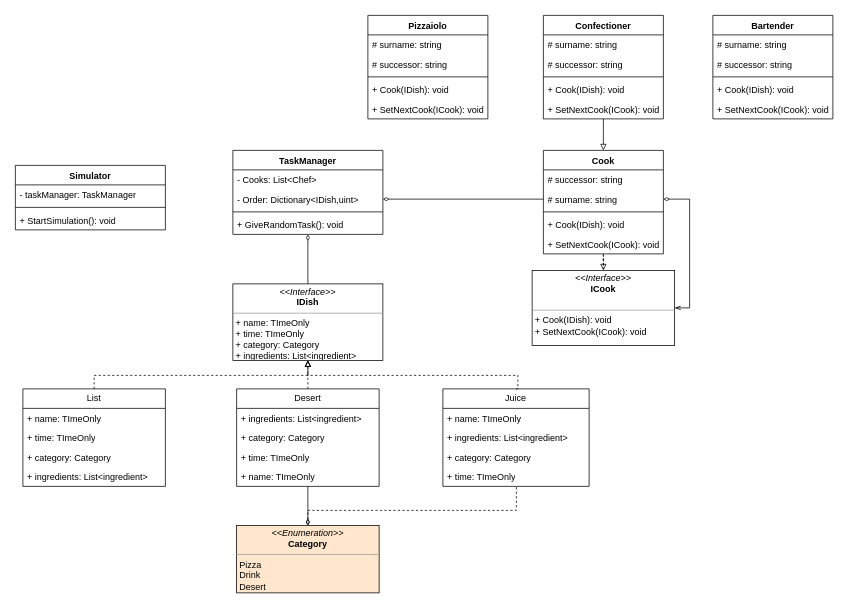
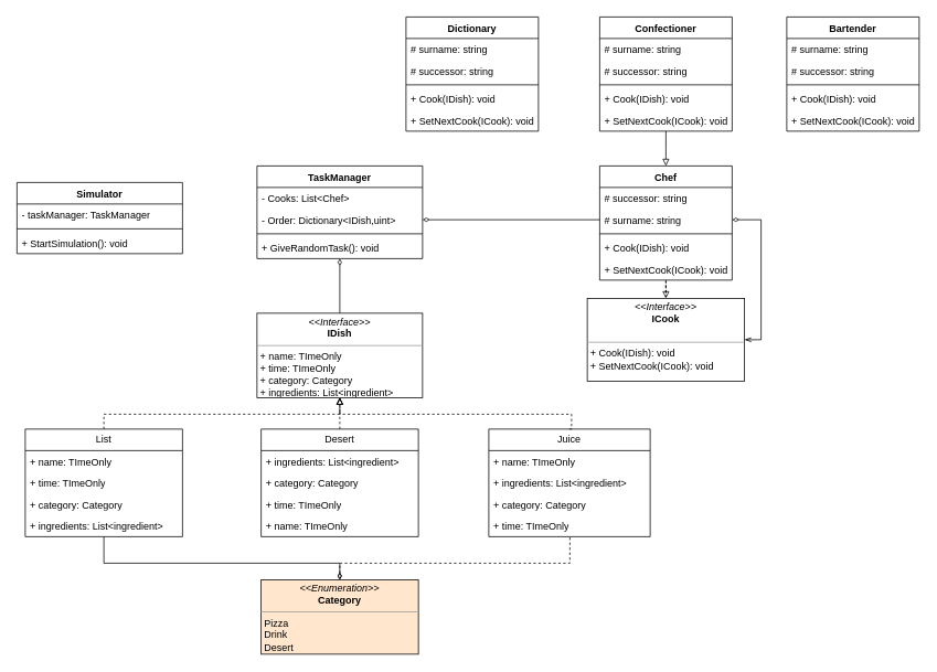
  <mxCell id="0" />
  <mxCell id="1" parent="0" />
- <mxCell id="2" value="Pizzaiolo" style="swimlane;fontStyle=1;align=center;verticalAlign=top;childLayout=stackLayout;horizontal=1;startSize=26;horizontalStack=0;resizeParent=1;resizeParentMax=0;resizeLast=0;collapsible=1;marginBottom=0;whiteSpace=wrap;html=1;" vertex="1" parent="1"><mxGeometry x="490" y="20" width="160" height="138" as="geometry" /></mxCell>
+ <mxCell id="2" value="Dictionary" style="swimlane;fontStyle=1;align=center;verticalAlign=top;childLayout=stackLayout;horizontal=1;startSize=26;horizontalStack=0;resizeParent=1;resizeParentMax=0;resizeLast=0;collapsible=1;marginBottom=0;whiteSpace=wrap;html=1;" vertex="1" parent="1"><mxGeometry x="490" y="20" width="160" height="138" as="geometry" /></mxCell>
  <mxCell id="3" value="# surname: string" style="text;strokeColor=none;fillColor=none;align=left;verticalAlign=top;spacingLeft=4;spacingRight=4;overflow=hidden;rotatable=0;points=[[0,0.5],[1,0.5]];portConstraint=eastwest;whiteSpace=wrap;html=1;" vertex="1" parent="2"><mxGeometry y="26" width="160" height="26" as="geometry" /></mxCell>
  <mxCell id="4" value="# successor: string" style="text;strokeColor=none;fillColor=none;align=left;verticalAlign=top;spacingLeft=4;spacingRight=4;overflow=hidden;rotatable=0;points=[[0,0.5],[1,0.5]];portConstraint=eastwest;whiteSpace=wrap;html=1;" vertex="1" parent="2"><mxGeometry y="52" width="160" height="26" as="geometry" /></mxCell>
  <mxCell id="5" value="" style="line;strokeWidth=1;fillColor=none;align=left;verticalAlign=middle;spacingTop=-1;spacingLeft=3;spacingRight=3;rotatable=0;labelPosition=right;points=[];portConstraint=eastwest;strokeColor=inherit;" vertex="1" parent="2"><mxGeometry y="78" width="160" height="8" as="geometry" /></mxCell>
  <mxCell id="6" value="+ Cook(IDish): void" style="text;strokeColor=none;fillColor=none;align=left;verticalAlign=top;spacingLeft=4;spacingRight=4;overflow=hidden;rotatable=0;points=[[0,0.5],[1,0.5]];portConstraint=eastwest;whiteSpace=wrap;html=1;" vertex="1" parent="2"><mxGeometry y="86" width="160" height="26" as="geometry" /></mxCell>
  <mxCell id="7" value="+ SetNextCook(ICook): void" style="text;strokeColor=none;fillColor=none;align=left;verticalAlign=top;spacingLeft=4;spacingRight=4;overflow=hidden;rotatable=0;points=[[0,0.5],[1,0.5]];portConstraint=eastwest;whiteSpace=wrap;html=1;" vertex="1" parent="2"><mxGeometry y="112" width="160" height="26" as="geometry" /></mxCell>
  <mxCell id="8" value="&lt;p style=&quot;margin:0px;margin-top:4px;text-align:center;&quot;&gt;&lt;i&gt;&amp;lt;&amp;lt;Interface&amp;gt;&amp;gt;&lt;/i&gt;&lt;br&gt;&lt;b&gt;ICook&lt;/b&gt;&lt;/p&gt;&lt;p style=&quot;margin:0px;margin-left:4px;&quot;&gt;&lt;br&gt;&lt;/p&gt;&lt;hr size=&quot;1&quot;&gt;&lt;p style=&quot;margin:0px;margin-left:4px;&quot;&gt;+ Cook(IDish): void&lt;br&gt;&lt;/p&gt;&lt;p style=&quot;margin:0px;margin-left:4px;&quot;&gt;+ SetNextCook(ICook): void&lt;/p&gt;&lt;p style=&quot;margin:0px;margin-left:4px;&quot;&gt;&lt;br&gt;&lt;/p&gt;" style="verticalAlign=top;align=left;overflow=fill;fontSize=12;fontFamily=Helvetica;html=1;whiteSpace=wrap;" vertex="1" parent="1"><mxGeometry x="709" y="360" width="190" height="100" as="geometry" /></mxCell>
  <mxCell id="9" style="edgeStyle=orthogonalEdgeStyle;rounded=0;orthogonalLoop=1;jettySize=auto;html=1;endArrow=block;endFill=0;" edge="1" parent="1" source="10"><mxGeometry relative="1" as="geometry"><mxPoint x="804" y="200" as="targetPoint" /></mxGeometry></mxCell>
  <mxCell id="10" value="Confectioner" style="swimlane;fontStyle=1;align=center;verticalAlign=top;childLayout=stackLayout;horizontal=1;startSize=26;horizontalStack=0;resizeParent=1;resizeParentMax=0;resizeLast=0;collapsible=1;marginBottom=0;whiteSpace=wrap;html=1;" vertex="1" parent="1"><mxGeometry x="724" y="20" width="160" height="138" as="geometry" /></mxCell>
  <mxCell id="11" value="# surname: string" style="text;strokeColor=none;fillColor=none;align=left;verticalAlign=top;spacingLeft=4;spacingRight=4;overflow=hidden;rotatable=0;points=[[0,0.5],[1,0.5]];portConstraint=eastwest;whiteSpace=wrap;html=1;" vertex="1" parent="10"><mxGeometry y="26" width="160" height="26" as="geometry" /></mxCell>
  <mxCell id="12" value="# successor: string" style="text;strokeColor=none;fillColor=none;align=left;verticalAlign=top;spacingLeft=4;spacingRight=4;overflow=hidden;rotatable=0;points=[[0,0.5],[1,0.5]];portConstraint=eastwest;whiteSpace=wrap;html=1;" vertex="1" parent="10"><mxGeometry y="52" width="160" height="26" as="geometry" /></mxCell>
  <mxCell id="13" value="" style="line;strokeWidth=1;fillColor=none;align=left;verticalAlign=middle;spacingTop=-1;spacingLeft=3;spacingRight=3;rotatable=0;labelPosition=right;points=[];portConstraint=eastwest;strokeColor=inherit;" vertex="1" parent="10"><mxGeometry y="78" width="160" height="8" as="geometry" /></mxCell>
  <mxCell id="14" value="+ Cook(IDish): void" style="text;strokeColor=none;fillColor=none;align=left;verticalAlign=top;spacingLeft=4;spacingRight=4;overflow=hidden;rotatable=0;points=[[0,0.5],[1,0.5]];portConstraint=eastwest;whiteSpace=wrap;html=1;" vertex="1" parent="10"><mxGeometry y="86" width="160" height="26" as="geometry" /></mxCell>
  <mxCell id="15" value="+ SetNextCook(ICook): void" style="text;strokeColor=none;fillColor=none;align=left;verticalAlign=top;spacingLeft=4;spacingRight=4;overflow=hidden;rotatable=0;points=[[0,0.5],[1,0.5]];portConstraint=eastwest;whiteSpace=wrap;html=1;" vertex="1" parent="10"><mxGeometry y="112" width="160" height="26" as="geometry" /></mxCell>
  <mxCell id="16" value="Bartender" style="swimlane;fontStyle=1;align=center;verticalAlign=top;childLayout=stackLayout;horizontal=1;startSize=26;horizontalStack=0;resizeParent=1;resizeParentMax=0;resizeLast=0;collapsible=1;marginBottom=0;whiteSpace=wrap;html=1;" vertex="1" parent="1"><mxGeometry x="950" y="20" width="160" height="138" as="geometry" /></mxCell>
  <mxCell id="17" value="# surname: string" style="text;strokeColor=none;fillColor=none;align=left;verticalAlign=top;spacingLeft=4;spacingRight=4;overflow=hidden;rotatable=0;points=[[0,0.5],[1,0.5]];portConstraint=eastwest;whiteSpace=wrap;html=1;" vertex="1" parent="16"><mxGeometry y="26" width="160" height="26" as="geometry" /></mxCell>
  <mxCell id="18" value="# successor: string" style="text;strokeColor=none;fillColor=none;align=left;verticalAlign=top;spacingLeft=4;spacingRight=4;overflow=hidden;rotatable=0;points=[[0,0.5],[1,0.5]];portConstraint=eastwest;whiteSpace=wrap;html=1;" vertex="1" parent="16"><mxGeometry y="52" width="160" height="26" as="geometry" /></mxCell>
  <mxCell id="19" value="" style="line;strokeWidth=1;fillColor=none;align=left;verticalAlign=middle;spacingTop=-1;spacingLeft=3;spacingRight=3;rotatable=0;labelPosition=right;points=[];portConstraint=eastwest;strokeColor=inherit;" vertex="1" parent="16"><mxGeometry y="78" width="160" height="8" as="geometry" /></mxCell>
  <mxCell id="20" value="+ Cook(IDish): void" style="text;strokeColor=none;fillColor=none;align=left;verticalAlign=top;spacingLeft=4;spacingRight=4;overflow=hidden;rotatable=0;points=[[0,0.5],[1,0.5]];portConstraint=eastwest;whiteSpace=wrap;html=1;" vertex="1" parent="16"><mxGeometry y="86" width="160" height="26" as="geometry" /></mxCell>
  <mxCell id="21" value="+ SetNextCook(ICook): void" style="text;strokeColor=none;fillColor=none;align=left;verticalAlign=top;spacingLeft=4;spacingRight=4;overflow=hidden;rotatable=0;points=[[0,0.5],[1,0.5]];portConstraint=eastwest;whiteSpace=wrap;html=1;" vertex="1" parent="16"><mxGeometry y="112" width="160" height="26" as="geometry" /></mxCell>
  <mxCell id="22" style="edgeStyle=orthogonalEdgeStyle;rounded=0;orthogonalLoop=1;jettySize=auto;html=1;entryX=0.5;entryY=0;entryDx=0;entryDy=0;startArrow=diamondThin;startFill=0;endArrow=none;endFill=0;" edge="1" parent="1" source="23" target="28"><mxGeometry relative="1" as="geometry" /></mxCell>
  <mxCell id="23" value="TaskManager" style="swimlane;fontStyle=1;align=center;verticalAlign=top;childLayout=stackLayout;horizontal=1;startSize=26;horizontalStack=0;resizeParent=1;resizeParentMax=0;resizeLast=0;collapsible=1;marginBottom=0;whiteSpace=wrap;html=1;" vertex="1" parent="1"><mxGeometry x="310" y="200" width="200" height="112" as="geometry" /></mxCell>
  <mxCell id="24" value="- Cooks: List&amp;lt;Chef&amp;gt;" style="text;strokeColor=none;fillColor=none;align=left;verticalAlign=top;spacingLeft=4;spacingRight=4;overflow=hidden;rotatable=0;points=[[0,0.5],[1,0.5]];portConstraint=eastwest;whiteSpace=wrap;html=1;" vertex="1" parent="23"><mxGeometry y="26" width="200" height="26" as="geometry" /></mxCell>
  <mxCell id="25" value="- Order: Dictionary&amp;lt;IDish,uint&amp;gt;" style="text;strokeColor=none;fillColor=none;align=left;verticalAlign=top;spacingLeft=4;spacingRight=4;overflow=hidden;rotatable=0;points=[[0,0.5],[1,0.5]];portConstraint=eastwest;whiteSpace=wrap;html=1;" vertex="1" parent="23"><mxGeometry y="52" width="200" height="26" as="geometry" /></mxCell>
  <mxCell id="26" value="" style="line;strokeWidth=1;fillColor=none;align=left;verticalAlign=middle;spacingTop=-1;spacingLeft=3;spacingRight=3;rotatable=0;labelPosition=right;points=[];portConstraint=eastwest;strokeColor=inherit;" vertex="1" parent="23"><mxGeometry y="78" width="200" height="8" as="geometry" /></mxCell>
  <mxCell id="27" value="+ GiveRandomTask(): void" style="text;strokeColor=none;fillColor=none;align=left;verticalAlign=top;spacingLeft=4;spacingRight=4;overflow=hidden;rotatable=0;points=[[0,0.5],[1,0.5]];portConstraint=eastwest;whiteSpace=wrap;html=1;" vertex="1" parent="23"><mxGeometry y="86" width="200" height="26" as="geometry" /></mxCell>
  <mxCell id="28" value="&lt;p style=&quot;margin:0px;margin-top:4px;text-align:center;&quot;&gt;&lt;i&gt;&amp;lt;&amp;lt;Interface&amp;gt;&amp;gt;&lt;/i&gt;&lt;br&gt;&lt;b&gt;IDish&lt;/b&gt;&lt;/p&gt;&lt;hr size=&quot;1&quot;&gt;&lt;p style=&quot;margin:0px;margin-left:4px;&quot;&gt;+ name: TImeOnly&lt;br&gt;&lt;/p&gt;&lt;p style=&quot;margin:0px;margin-left:4px;&quot;&gt;+ time: TImeOnly&lt;br&gt;&lt;/p&gt;&lt;p style=&quot;margin:0px;margin-left:4px;&quot;&gt;+ category: Category&lt;/p&gt;&lt;p style=&quot;margin:0px;margin-left:4px;&quot;&gt;+ ingredients: List&amp;lt;ingredient&amp;gt;&lt;/p&gt;" style="verticalAlign=top;align=left;overflow=fill;fontSize=12;fontFamily=Helvetica;html=1;whiteSpace=wrap;" vertex="1" parent="1"><mxGeometry x="310" y="378" width="200" height="102" as="geometry" /></mxCell>
  <mxCell id="29" style="edgeStyle=orthogonalEdgeStyle;rounded=0;orthogonalLoop=1;jettySize=auto;html=1;entryX=0.5;entryY=1;entryDx=0;entryDy=0;endArrow=block;endFill=0;dashed=1;exitX=0.5;exitY=0;exitDx=0;exitDy=0;" edge="1" parent="1" source="30" target="28"><mxGeometry relative="1" as="geometry"><Array as="points"><mxPoint x="125" y="500" /><mxPoint x="410" y="500" /></Array></mxGeometry></mxCell>
  <mxCell id="30" value="List" style="swimlane;fontStyle=0;childLayout=stackLayout;horizontal=1;startSize=26;fillColor=none;horizontalStack=0;resizeParent=1;resizeParentMax=0;resizeLast=0;collapsible=1;marginBottom=0;whiteSpace=wrap;html=1;" vertex="1" parent="1"><mxGeometry x="30" y="518" width="190" height="130" as="geometry" /></mxCell>
  <mxCell id="31" value="+ name: TImeOnly" style="text;strokeColor=none;fillColor=none;align=left;verticalAlign=top;spacingLeft=4;spacingRight=4;overflow=hidden;rotatable=0;points=[[0,0.5],[1,0.5]];portConstraint=eastwest;whiteSpace=wrap;html=1;" vertex="1" parent="30"><mxGeometry y="26" width="190" height="26" as="geometry" /></mxCell>
  <mxCell id="32" value="+ time: TImeOnly" style="text;strokeColor=none;fillColor=none;align=left;verticalAlign=top;spacingLeft=4;spacingRight=4;overflow=hidden;rotatable=0;points=[[0,0.5],[1,0.5]];portConstraint=eastwest;whiteSpace=wrap;html=1;" vertex="1" parent="30"><mxGeometry y="52" width="190" height="26" as="geometry" /></mxCell>
  <mxCell id="33" value="+ category: Category" style="text;strokeColor=none;fillColor=none;align=left;verticalAlign=top;spacingLeft=4;spacingRight=4;overflow=hidden;rotatable=0;points=[[0,0.5],[1,0.5]];portConstraint=eastwest;whiteSpace=wrap;html=1;" vertex="1" parent="30"><mxGeometry y="78" width="190" height="26" as="geometry" /></mxCell>
  <mxCell id="34" value="+ ingredients: List&amp;lt;ingredient&amp;gt;" style="text;strokeColor=none;fillColor=none;align=left;verticalAlign=top;spacingLeft=4;spacingRight=4;overflow=hidden;rotatable=0;points=[[0,0.5],[1,0.5]];portConstraint=eastwest;whiteSpace=wrap;html=1;" vertex="1" parent="30"><mxGeometry y="104" width="190" height="26" as="geometry" /></mxCell>
  <mxCell id="35" style="edgeStyle=orthogonalEdgeStyle;rounded=0;orthogonalLoop=1;jettySize=auto;html=1;entryX=0.5;entryY=1;entryDx=0;entryDy=0;dashed=1;endArrow=block;endFill=0;" edge="1" parent="1" source="36" target="28"><mxGeometry relative="1" as="geometry" /></mxCell>
  <mxCell id="36" value="Desert" style="swimlane;fontStyle=0;childLayout=stackLayout;horizontal=1;startSize=26;fillColor=none;horizontalStack=0;resizeParent=1;resizeParentMax=0;resizeLast=0;collapsible=1;marginBottom=0;whiteSpace=wrap;html=1;" vertex="1" parent="1"><mxGeometry x="315" y="518" width="190" height="130" as="geometry" /></mxCell>
  <mxCell id="37" value="+ ingredients: List&amp;lt;ingredient&amp;gt;" style="text;strokeColor=none;fillColor=none;align=left;verticalAlign=top;spacingLeft=4;spacingRight=4;overflow=hidden;rotatable=0;points=[[0,0.5],[1,0.5]];portConstraint=eastwest;whiteSpace=wrap;html=1;" vertex="1" parent="36"><mxGeometry y="26" width="190" height="26" as="geometry" /></mxCell>
  <mxCell id="38" value="+ category: Category" style="text;strokeColor=none;fillColor=none;align=left;verticalAlign=top;spacingLeft=4;spacingRight=4;overflow=hidden;rotatable=0;points=[[0,0.5],[1,0.5]];portConstraint=eastwest;whiteSpace=wrap;html=1;" vertex="1" parent="36"><mxGeometry y="52" width="190" height="26" as="geometry" /></mxCell>
  <mxCell id="39" value="+ time: TImeOnly" style="text;strokeColor=none;fillColor=none;align=left;verticalAlign=top;spacingLeft=4;spacingRight=4;overflow=hidden;rotatable=0;points=[[0,0.5],[1,0.5]];portConstraint=eastwest;whiteSpace=wrap;html=1;" vertex="1" parent="36"><mxGeometry y="78" width="190" height="26" as="geometry" /></mxCell>
  <mxCell id="40" value="+ name: TImeOnly" style="text;strokeColor=none;fillColor=none;align=left;verticalAlign=top;spacingLeft=4;spacingRight=4;overflow=hidden;rotatable=0;points=[[0,0.5],[1,0.5]];portConstraint=eastwest;whiteSpace=wrap;html=1;" vertex="1" parent="36"><mxGeometry y="104" width="190" height="26" as="geometry" /></mxCell>
  <mxCell id="41" style="edgeStyle=orthogonalEdgeStyle;rounded=0;orthogonalLoop=1;jettySize=auto;html=1;entryX=0.5;entryY=1;entryDx=0;entryDy=0;dashed=1;endArrow=block;endFill=0;exitX=0.5;exitY=0;exitDx=0;exitDy=0;" edge="1" parent="1" source="42" target="28"><mxGeometry relative="1" as="geometry"><Array as="points"><mxPoint x="690" y="518" /><mxPoint x="690" y="500" /><mxPoint x="410" y="500" /></Array></mxGeometry></mxCell>
  <mxCell id="42" value="Juice" style="swimlane;fontStyle=0;childLayout=stackLayout;horizontal=1;startSize=26;fillColor=none;horizontalStack=0;resizeParent=1;resizeParentMax=0;resizeLast=0;collapsible=1;marginBottom=0;whiteSpace=wrap;html=1;" vertex="1" parent="1"><mxGeometry x="590" y="518" width="195" height="130" as="geometry" /></mxCell>
  <mxCell id="43" value="+ name: TImeOnly" style="text;strokeColor=none;fillColor=none;align=left;verticalAlign=top;spacingLeft=4;spacingRight=4;overflow=hidden;rotatable=0;points=[[0,0.5],[1,0.5]];portConstraint=eastwest;whiteSpace=wrap;html=1;" vertex="1" parent="42"><mxGeometry y="26" width="195" height="26" as="geometry" /></mxCell>
  <mxCell id="44" value="+ ingredients: List&amp;lt;ingredient&amp;gt;" style="text;strokeColor=none;fillColor=none;align=left;verticalAlign=top;spacingLeft=4;spacingRight=4;overflow=hidden;rotatable=0;points=[[0,0.5],[1,0.5]];portConstraint=eastwest;whiteSpace=wrap;html=1;" vertex="1" parent="42"><mxGeometry y="52" width="195" height="26" as="geometry" /></mxCell>
  <mxCell id="45" value="+ category: Category" style="text;strokeColor=none;fillColor=none;align=left;verticalAlign=top;spacingLeft=4;spacingRight=4;overflow=hidden;rotatable=0;points=[[0,0.5],[1,0.5]];portConstraint=eastwest;whiteSpace=wrap;html=1;" vertex="1" parent="42"><mxGeometry y="78" width="195" height="26" as="geometry" /></mxCell>
  <mxCell id="46" value="+ time: TImeOnly" style="text;strokeColor=none;fillColor=none;align=left;verticalAlign=top;spacingLeft=4;spacingRight=4;overflow=hidden;rotatable=0;points=[[0,0.5],[1,0.5]];portConstraint=eastwest;whiteSpace=wrap;html=1;" vertex="1" parent="42"><mxGeometry y="104" width="195" height="26" as="geometry" /></mxCell>
  <mxCell id="47" style="edgeStyle=orthogonalEdgeStyle;rounded=0;orthogonalLoop=1;jettySize=auto;html=1;entryX=0.5;entryY=0;entryDx=0;entryDy=0;dashed=1;endArrow=block;endFill=0;" edge="1" parent="1" source="48" target="8"><mxGeometry relative="1" as="geometry" /></mxCell>
- <mxCell id="48" value="Cook" style="swimlane;fontStyle=1;align=center;verticalAlign=top;childLayout=stackLayout;horizontal=1;startSize=26;horizontalStack=0;resizeParent=1;resizeParentMax=0;resizeLast=0;collapsible=1;marginBottom=0;whiteSpace=wrap;html=1;" vertex="1" parent="1"><mxGeometry x="724" y="200" width="160" height="138" as="geometry" /></mxCell>
+ <mxCell id="48" value="Chef" style="swimlane;fontStyle=1;align=center;verticalAlign=top;childLayout=stackLayout;horizontal=1;startSize=26;horizontalStack=0;resizeParent=1;resizeParentMax=0;resizeLast=0;collapsible=1;marginBottom=0;whiteSpace=wrap;html=1;" vertex="1" parent="1"><mxGeometry x="724" y="200" width="160" height="138" as="geometry" /></mxCell>
  <mxCell id="49" value="# successor: string" style="text;strokeColor=none;fillColor=none;align=left;verticalAlign=top;spacingLeft=4;spacingRight=4;overflow=hidden;rotatable=0;points=[[0,0.5],[1,0.5]];portConstraint=eastwest;whiteSpace=wrap;html=1;" vertex="1" parent="48"><mxGeometry y="26" width="160" height="26" as="geometry" /></mxCell>
  <mxCell id="50" value="# surname: string" style="text;strokeColor=none;fillColor=none;align=left;verticalAlign=top;spacingLeft=4;spacingRight=4;overflow=hidden;rotatable=0;points=[[0,0.5],[1,0.5]];portConstraint=eastwest;whiteSpace=wrap;html=1;" vertex="1" parent="48"><mxGeometry y="52" width="160" height="26" as="geometry" /></mxCell>
  <mxCell id="51" value="" style="line;strokeWidth=1;fillColor=none;align=left;verticalAlign=middle;spacingTop=-1;spacingLeft=3;spacingRight=3;rotatable=0;labelPosition=right;points=[];portConstraint=eastwest;strokeColor=inherit;" vertex="1" parent="48"><mxGeometry y="78" width="160" height="8" as="geometry" /></mxCell>
  <mxCell id="52" value="+ Cook(IDish): void" style="text;strokeColor=none;fillColor=none;align=left;verticalAlign=top;spacingLeft=4;spacingRight=4;overflow=hidden;rotatable=0;points=[[0,0.5],[1,0.5]];portConstraint=eastwest;whiteSpace=wrap;html=1;" vertex="1" parent="48"><mxGeometry y="86" width="160" height="26" as="geometry" /></mxCell>
  <mxCell id="53" value="+ SetNextCook(ICook): void" style="text;strokeColor=none;fillColor=none;align=left;verticalAlign=top;spacingLeft=4;spacingRight=4;overflow=hidden;rotatable=0;points=[[0,0.5],[1,0.5]];portConstraint=eastwest;whiteSpace=wrap;html=1;" vertex="1" parent="48"><mxGeometry y="112" width="160" height="26" as="geometry" /></mxCell>
  <mxCell id="54" style="edgeStyle=orthogonalEdgeStyle;rounded=0;orthogonalLoop=1;jettySize=auto;html=1;entryX=1;entryY=0.5;entryDx=0;entryDy=0;startArrow=diamondThin;startFill=0;endArrow=openThin;endFill=0;" edge="1" parent="1" source="50" target="8"><mxGeometry relative="1" as="geometry"><Array as="points"><mxPoint x="919" y="265" /><mxPoint x="919" y="410" /></Array></mxGeometry></mxCell>
  <mxCell id="55" style="edgeStyle=orthogonalEdgeStyle;rounded=0;orthogonalLoop=1;jettySize=auto;html=1;entryX=0;entryY=0.5;entryDx=0;entryDy=0;startArrow=diamondThin;startFill=0;endArrow=none;endFill=0;" edge="1" parent="1" source="25" target="50"><mxGeometry relative="1" as="geometry" /></mxCell>
- <mxCell id="56" style="edgeStyle=orthogonalEdgeStyle;rounded=0;orthogonalLoop=1;jettySize=auto;html=1;endArrow=none;endFill=0;startArrow=diamondThin;startFill=0;" edge="1" parent="1" source="59" target="36"><mxGeometry relative="1" as="geometry" /></mxCell>
  <mxCell id="57" style="edgeStyle=orthogonalEdgeStyle;rounded=0;orthogonalLoop=1;jettySize=auto;html=1;endArrow=none;endFill=0;startArrow=diamondThin;startFill=0;dashed=1;" edge="1" parent="1" source="59" target="42"><mxGeometry relative="1" as="geometry"><Array as="points"><mxPoint x="410" y="680" /><mxPoint x="688" y="680" /></Array></mxGeometry></mxCell>
+ <mxCell id="58" style="edgeStyle=orthogonalEdgeStyle;rounded=0;orthogonalLoop=1;jettySize=auto;html=1;endArrow=none;endFill=0;startArrow=diamondThin;startFill=0;" edge="1" parent="1" source="59" target="30"><mxGeometry relative="1" as="geometry"><Array as="points"><mxPoint x="410" y="680" /><mxPoint x="125" y="680" /></Array></mxGeometry></mxCell>
  <mxCell id="59" value="&lt;p style=&quot;margin:0px;margin-top:4px;text-align:center;&quot;&gt;&lt;i&gt;&amp;lt;&amp;lt;Enumeration&amp;gt;&amp;gt;&lt;/i&gt;&lt;br&gt;&lt;b&gt;Category&lt;/b&gt;&lt;/p&gt;&lt;hr size=&quot;1&quot;&gt;&lt;p style=&quot;margin:0px;margin-left:4px;&quot;&gt;Pizza&lt;/p&gt;&lt;p style=&quot;margin:0px;margin-left:4px;&quot;&gt;Drink&lt;/p&gt;&lt;p style=&quot;margin:0px;margin-left:4px;&quot;&gt;Desert&lt;/p&gt;" style="verticalAlign=top;align=left;overflow=fill;fontSize=12;fontFamily=Helvetica;html=1;whiteSpace=wrap;fillColor=#ffe6cc;" vertex="1" parent="1"><mxGeometry x="315" y="700" width="190" height="90" as="geometry" /></mxCell>
  <mxCell id="60" style="edgeStyle=orthogonalEdgeStyle;rounded=0;orthogonalLoop=1;jettySize=auto;html=1;exitX=0.5;exitY=1;exitDx=0;exitDy=0;" edge="1" parent="1" source="59" target="59"><mxGeometry relative="1" as="geometry" /></mxCell>
  <mxCell id="61" value="Simulator" style="swimlane;fontStyle=1;align=center;verticalAlign=top;childLayout=stackLayout;horizontal=1;startSize=26;horizontalStack=0;resizeParent=1;resizeParentMax=0;resizeLast=0;collapsible=1;marginBottom=0;whiteSpace=wrap;html=1;" vertex="1" parent="1"><mxGeometry x="20" y="220" width="200" height="86" as="geometry" /></mxCell>
  <mxCell id="62" value="- taskManager: TaskManager" style="text;strokeColor=none;fillColor=none;align=left;verticalAlign=top;spacingLeft=4;spacingRight=4;overflow=hidden;rotatable=0;points=[[0,0.5],[1,0.5]];portConstraint=eastwest;whiteSpace=wrap;html=1;" vertex="1" parent="61"><mxGeometry y="26" width="200" height="26" as="geometry" /></mxCell>
  <mxCell id="63" value="" style="line;strokeWidth=1;fillColor=none;align=left;verticalAlign=middle;spacingTop=-1;spacingLeft=3;spacingRight=3;rotatable=0;labelPosition=right;points=[];portConstraint=eastwest;strokeColor=inherit;" vertex="1" parent="61"><mxGeometry y="52" width="200" height="8" as="geometry" /></mxCell>
  <mxCell id="64" value="+ StartSimulation(): void" style="text;strokeColor=none;fillColor=none;align=left;verticalAlign=top;spacingLeft=4;spacingRight=4;overflow=hidden;rotatable=0;points=[[0,0.5],[1,0.5]];portConstraint=eastwest;whiteSpace=wrap;html=1;" vertex="1" parent="61"><mxGeometry y="60" width="200" height="26" as="geometry" /></mxCell>
